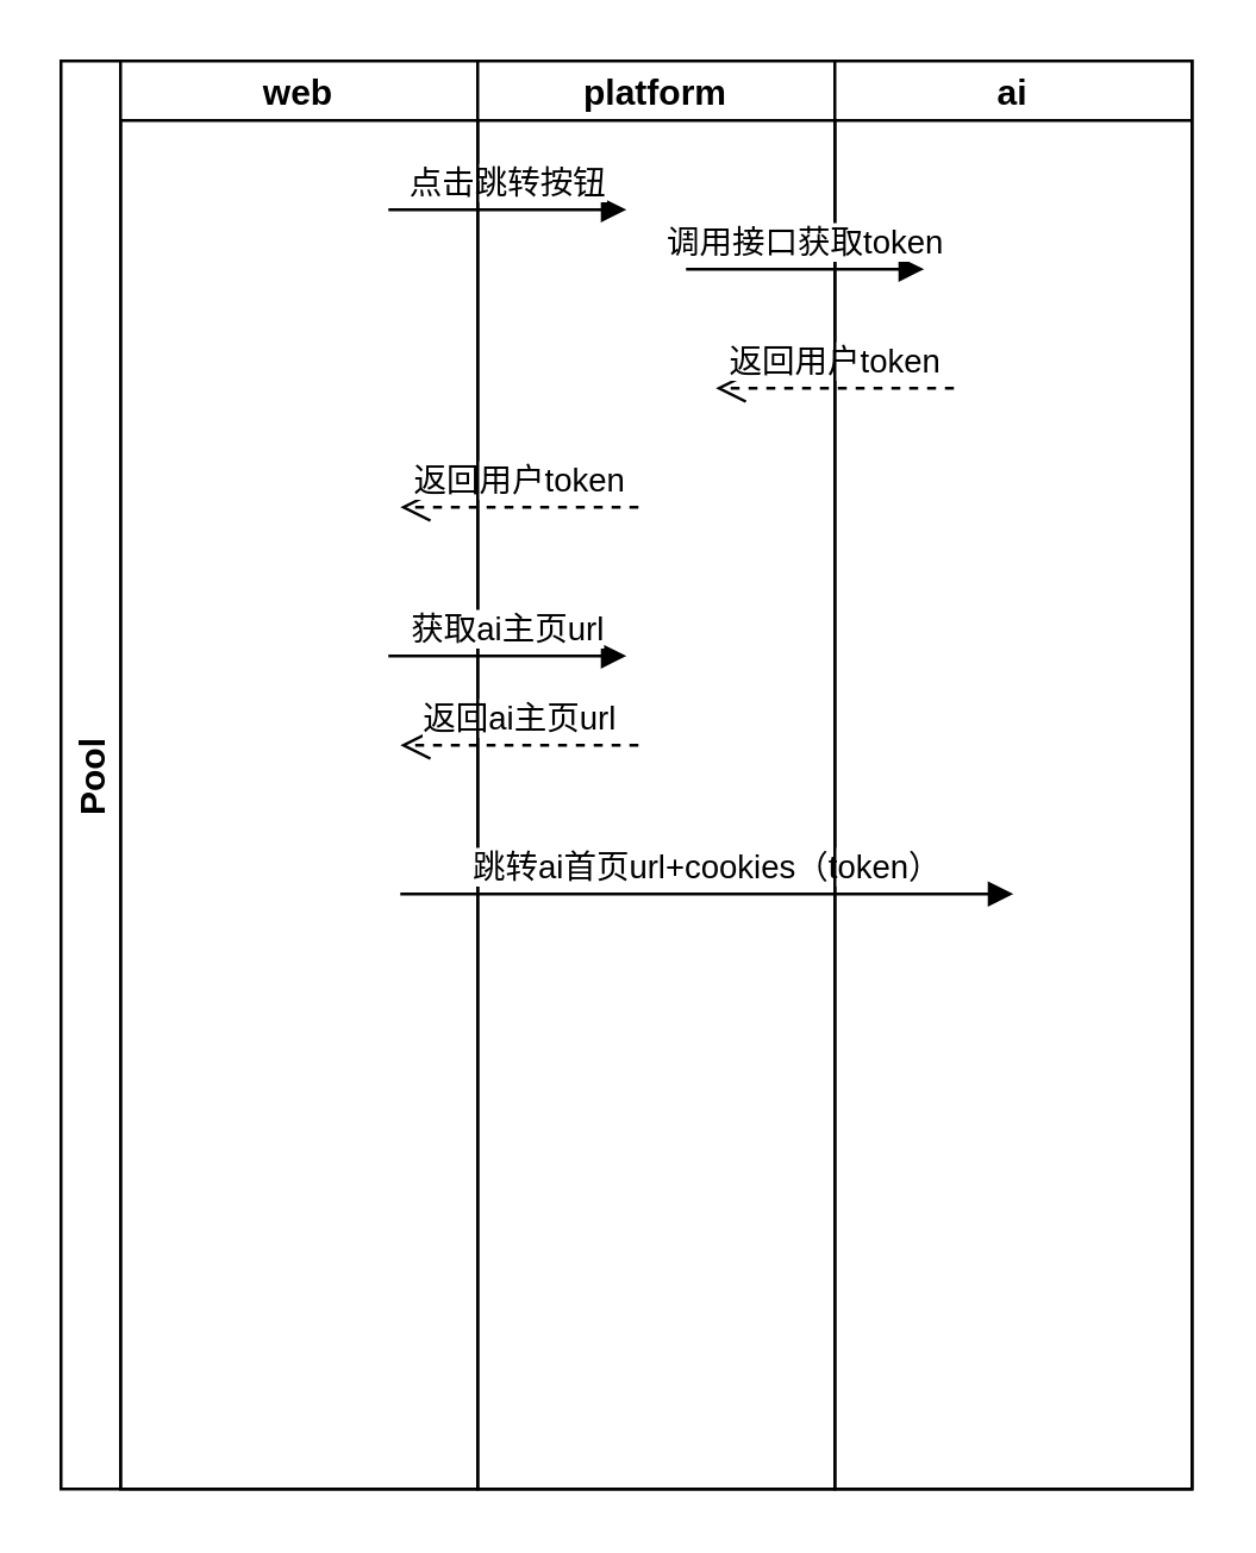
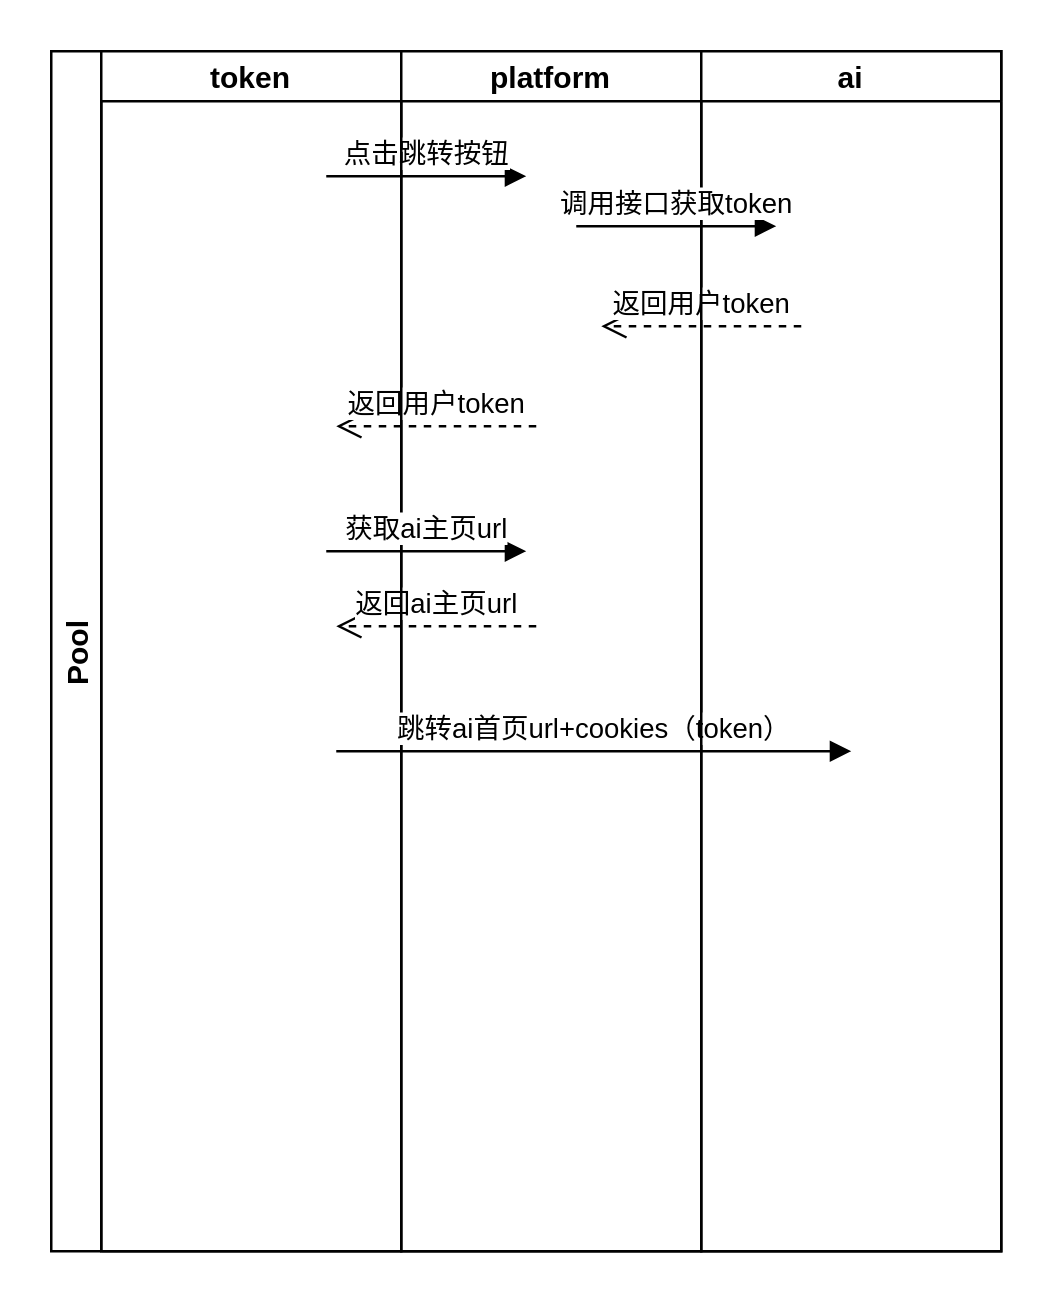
  <mxCell id="0" />
  <mxCell id="1" parent="0" />
  <mxCell id="2" value="Pool" style="swimlane;childLayout=stackLayout;resizeParent=1;resizeParentMax=0;startSize=20;horizontal=0;horizontalStack=1;" parent="1" vertex="1"><mxGeometry x="20" y="20" width="380" height="480" as="geometry" /></mxCell>
- <mxCell id="3" value="web" style="swimlane;startSize=20;" parent="2" vertex="1"><mxGeometry x="20" width="120" height="480" as="geometry" /></mxCell>
+ <mxCell id="3" value="token" style="swimlane;startSize=20;" parent="2" vertex="1"><mxGeometry x="20" width="120" height="480" as="geometry" /></mxCell>
  <mxCell id="4" value="点击跳转按钮" style="html=1;verticalAlign=bottom;endArrow=block;rounded=0;" parent="3" edge="1"><mxGeometry width="80" relative="1" as="geometry"><mxPoint x="90" y="50" as="sourcePoint" /><mxPoint x="170" y="50" as="targetPoint" /></mxGeometry></mxCell>
  <mxCell id="5" value="返回用户token" style="html=1;verticalAlign=bottom;endArrow=open;dashed=1;endSize=8;rounded=0;" parent="3" edge="1"><mxGeometry relative="1" as="geometry"><mxPoint x="174" y="150" as="sourcePoint" /><mxPoint x="94" y="150" as="targetPoint" /></mxGeometry></mxCell>
  <mxCell id="6" value="返回ai主页url" style="html=1;verticalAlign=bottom;endArrow=open;dashed=1;endSize=8;rounded=0;" parent="3" edge="1"><mxGeometry relative="1" as="geometry"><mxPoint x="174" y="230" as="sourcePoint" /><mxPoint x="94" y="230" as="targetPoint" /></mxGeometry></mxCell>
  <mxCell id="7" value="platform" style="swimlane;startSize=20;" parent="2" vertex="1"><mxGeometry x="140" width="120" height="480" as="geometry" /></mxCell>
  <mxCell id="8" value="返回用户token" style="html=1;verticalAlign=bottom;endArrow=open;dashed=1;endSize=8;rounded=0;" parent="7" edge="1"><mxGeometry relative="1" as="geometry"><mxPoint x="160" y="110" as="sourcePoint" /><mxPoint x="80" y="110" as="targetPoint" /></mxGeometry></mxCell>
  <mxCell id="9" value="获取ai主页url" style="html=1;verticalAlign=bottom;endArrow=block;rounded=0;" parent="7" edge="1"><mxGeometry width="80" relative="1" as="geometry"><mxPoint x="-30" y="200" as="sourcePoint" /><mxPoint x="50" y="200" as="targetPoint" /></mxGeometry></mxCell>
  <mxCell id="10" value="跳转ai首页url+cookies（token）" style="html=1;verticalAlign=bottom;endArrow=block;rounded=0;" parent="7" edge="1"><mxGeometry width="80" relative="1" as="geometry"><mxPoint x="-26" y="280" as="sourcePoint" /><mxPoint x="180" y="280" as="targetPoint" /></mxGeometry></mxCell>
  <mxCell id="11" value="ai" style="swimlane;startSize=20;" parent="2" vertex="1"><mxGeometry x="260" width="120" height="480" as="geometry" /></mxCell>
  <mxCell id="12" value="调用接口获取token" style="html=1;verticalAlign=bottom;endArrow=block;rounded=0;" parent="11" edge="1"><mxGeometry width="80" relative="1" as="geometry"><mxPoint x="-50" y="70" as="sourcePoint" /><mxPoint x="30" y="70" as="targetPoint" /></mxGeometry></mxCell>
